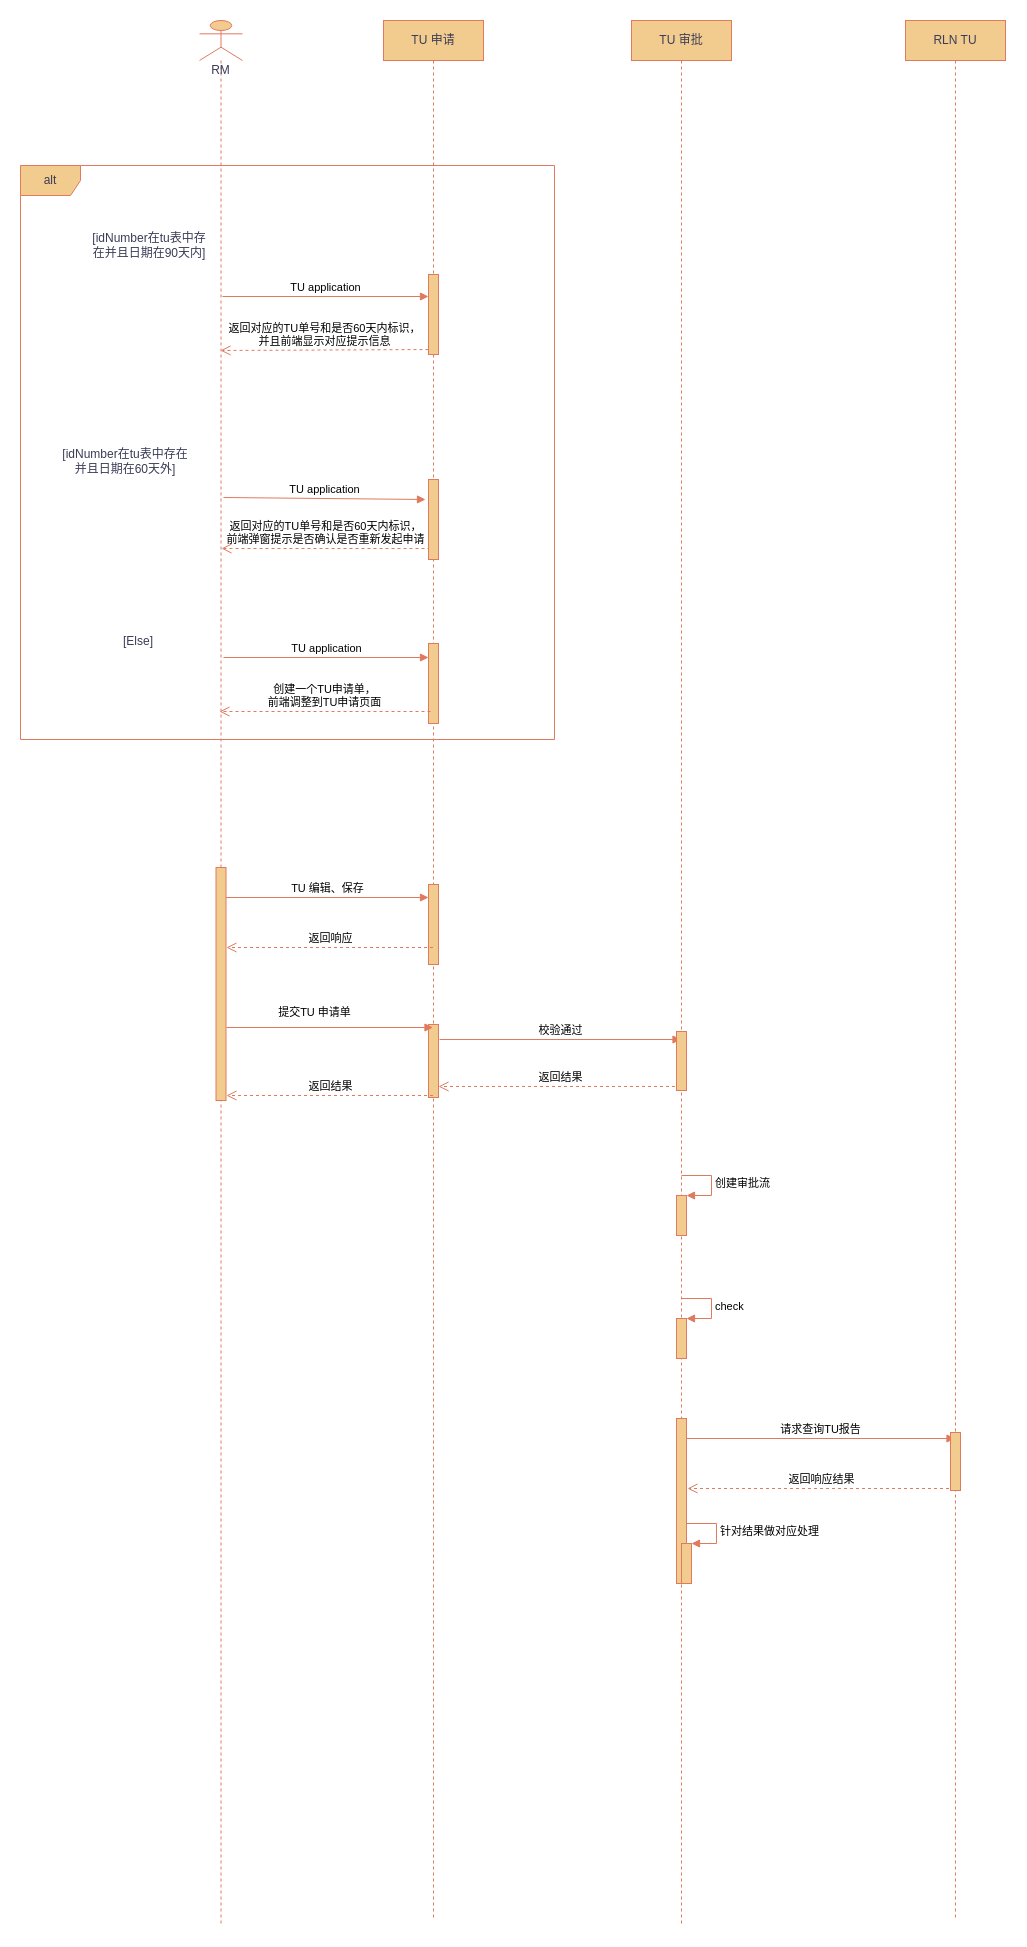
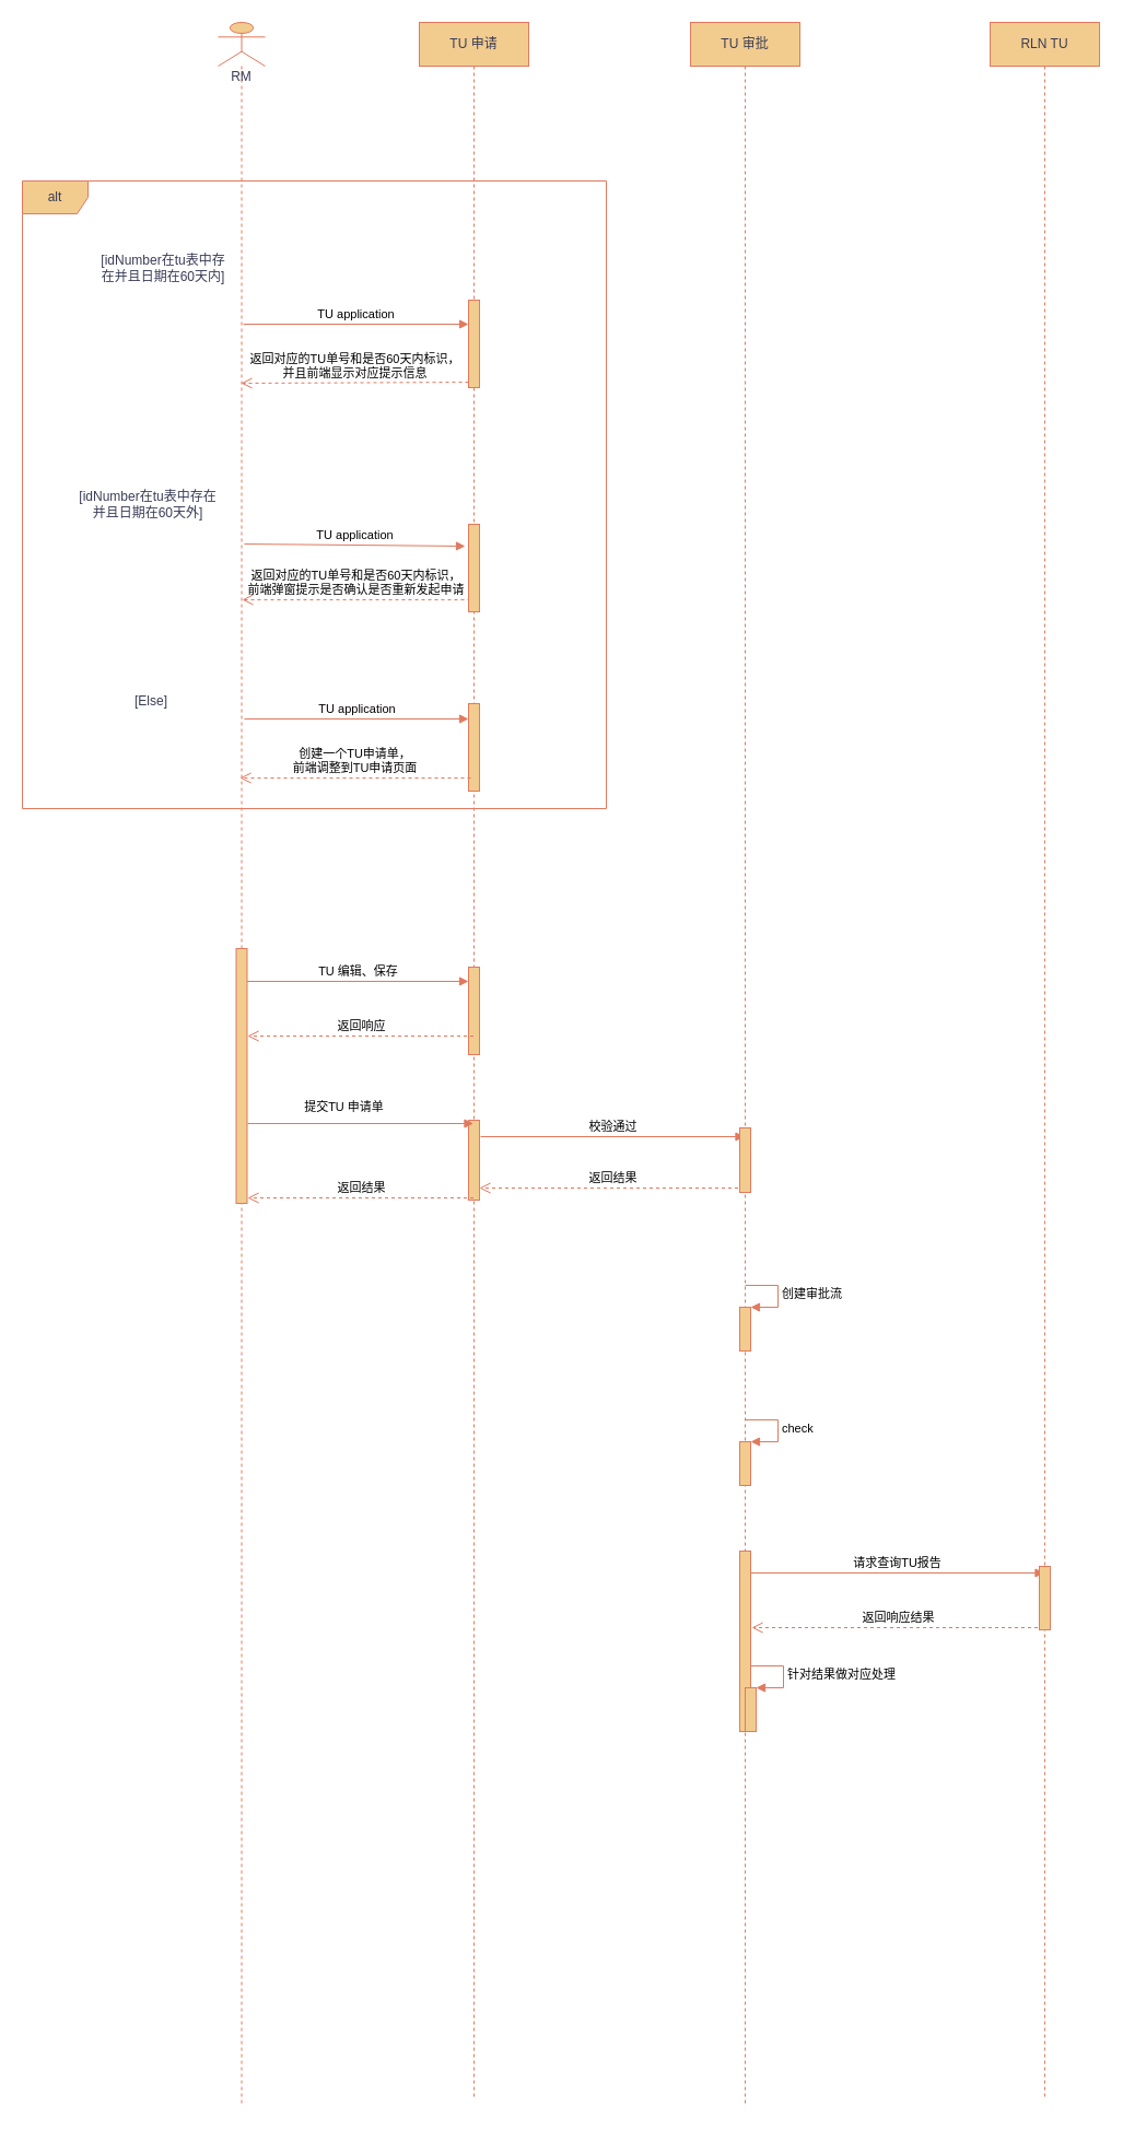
  <mxCell id="0" />
  <mxCell id="1" parent="0" />
  <mxCell id="2" value="TU 申请" style="shape=umlLifeline;perimeter=lifelinePerimeter;whiteSpace=wrap;html=1;container=1;collapsible=0;recursiveResize=0;outlineConnect=0;labelBackgroundColor=none;fillColor=#F2CC8F;strokeColor=#E07A5F;fontColor=#393C56;" vertex="1" parent="1"><mxGeometry x="383" y="20" width="100" height="1899" as="geometry" /></mxCell>
  <mxCell id="3" value="" style="html=1;points=[];perimeter=orthogonalPerimeter;labelBackgroundColor=none;fillColor=#F2CC8F;strokeColor=#E07A5F;fontColor=#393C56;" vertex="1" parent="2"><mxGeometry x="45" y="1004" width="10" height="73" as="geometry" /></mxCell>
  <mxCell id="4" value="校验通过" style="html=1;verticalAlign=bottom;endArrow=block;rounded=0;labelBackgroundColor=none;fontColor=default;strokeColor=#E07A5F;" edge="1" parent="2" target="7"><mxGeometry x="0.002" width="80" relative="1" as="geometry"><mxPoint x="56" y="1019" as="sourcePoint" /><mxPoint x="136" y="1019" as="targetPoint" /><mxPoint as="offset" /></mxGeometry></mxCell>
  <mxCell id="5" value="返回结果" style="html=1;verticalAlign=bottom;endArrow=open;dashed=1;endSize=8;rounded=0;labelBackgroundColor=none;fontColor=default;strokeColor=#E07A5F;" edge="1" parent="2" source="7"><mxGeometry relative="1" as="geometry"><mxPoint x="135" y="1066" as="sourcePoint" /><mxPoint x="55" y="1066" as="targetPoint" /></mxGeometry></mxCell>
  <mxCell id="6" value="" style="html=1;points=[];perimeter=orthogonalPerimeter;labelBackgroundColor=none;fillColor=#F2CC8F;strokeColor=#E07A5F;fontColor=#393C56;" vertex="1" parent="2"><mxGeometry x="45" y="864" width="10" height="80" as="geometry" /></mxCell>
  <mxCell id="7" value="TU 审批" style="shape=umlLifeline;perimeter=lifelinePerimeter;whiteSpace=wrap;html=1;container=1;collapsible=0;recursiveResize=0;outlineConnect=0;labelBackgroundColor=none;fillColor=#F2CC8F;strokeColor=#E07A5F;fontColor=#393C56;" vertex="1" parent="1"><mxGeometry x="631" y="20" width="100" height="1903" as="geometry" /></mxCell>
  <mxCell id="8" value="" style="html=1;points=[];perimeter=orthogonalPerimeter;labelBackgroundColor=none;fillColor=#F2CC8F;strokeColor=#E07A5F;fontColor=#393C56;" vertex="1" parent="7"><mxGeometry x="45" y="1011" width="10" height="59" as="geometry" /></mxCell>
  <mxCell id="9" value="" style="html=1;points=[];perimeter=orthogonalPerimeter;labelBackgroundColor=none;fillColor=#F2CC8F;strokeColor=#E07A5F;fontColor=#393C56;" vertex="1" parent="7"><mxGeometry x="45" y="1175" width="10" height="40" as="geometry" /></mxCell>
  <mxCell id="10" value="创建审批流" style="edgeStyle=orthogonalEdgeStyle;html=1;align=left;spacingLeft=2;endArrow=block;rounded=0;entryX=1;entryY=0;labelBackgroundColor=none;fontColor=default;strokeColor=#E07A5F;" edge="1" target="9" parent="7"><mxGeometry relative="1" as="geometry"><mxPoint x="50" y="1155" as="sourcePoint" /><Array as="points"><mxPoint x="80" y="1155" /></Array></mxGeometry></mxCell>
  <mxCell id="11" value="" style="html=1;points=[];perimeter=orthogonalPerimeter;labelBackgroundColor=none;fillColor=#F2CC8F;strokeColor=#E07A5F;fontColor=#393C56;" vertex="1" parent="7"><mxGeometry x="45" y="1298" width="10" height="40" as="geometry" /></mxCell>
  <mxCell id="12" value="check&amp;nbsp;" style="edgeStyle=orthogonalEdgeStyle;html=1;align=left;spacingLeft=2;endArrow=block;rounded=0;entryX=1;entryY=0;labelBackgroundColor=none;fontColor=default;strokeColor=#E07A5F;" edge="1" target="11" parent="7"><mxGeometry relative="1" as="geometry"><mxPoint x="50" y="1278" as="sourcePoint" /><Array as="points"><mxPoint x="80" y="1278" /></Array></mxGeometry></mxCell>
  <mxCell id="13" value="" style="html=1;points=[];perimeter=orthogonalPerimeter;labelBackgroundColor=none;fillColor=#F2CC8F;strokeColor=#E07A5F;fontColor=#393C56;" vertex="1" parent="7"><mxGeometry x="45" y="1398" width="10" height="165" as="geometry" /></mxCell>
  <mxCell id="14" value="请求查询TU报告" style="html=1;verticalAlign=bottom;endArrow=block;rounded=0;labelBackgroundColor=none;fontColor=default;strokeColor=#E07A5F;" edge="1" parent="7" target="18"><mxGeometry width="80" relative="1" as="geometry"><mxPoint x="55" y="1418" as="sourcePoint" /><mxPoint x="135" y="1418" as="targetPoint" /></mxGeometry></mxCell>
  <mxCell id="15" value="返回响应结果" style="html=1;verticalAlign=bottom;endArrow=open;dashed=1;endSize=8;rounded=0;labelBackgroundColor=none;fontColor=default;strokeColor=#E07A5F;" edge="1" parent="7" source="18"><mxGeometry relative="1" as="geometry"><mxPoint x="136" y="1468" as="sourcePoint" /><mxPoint x="56" y="1468" as="targetPoint" /></mxGeometry></mxCell>
  <mxCell id="16" value="" style="html=1;points=[];perimeter=orthogonalPerimeter;labelBackgroundColor=none;fillColor=#F2CC8F;strokeColor=#E07A5F;fontColor=#393C56;" vertex="1" parent="7"><mxGeometry x="50" y="1523" width="10" height="40" as="geometry" /></mxCell>
  <mxCell id="17" value="针对结果做对应处理" style="edgeStyle=orthogonalEdgeStyle;html=1;align=left;spacingLeft=2;endArrow=block;rounded=0;entryX=1;entryY=0;labelBackgroundColor=none;fontColor=default;strokeColor=#E07A5F;" edge="1" target="16" parent="7"><mxGeometry relative="1" as="geometry"><mxPoint x="55" y="1503" as="sourcePoint" /><Array as="points"><mxPoint x="85" y="1503" /></Array></mxGeometry></mxCell>
  <mxCell id="18" value="RLN TU" style="shape=umlLifeline;perimeter=lifelinePerimeter;whiteSpace=wrap;html=1;container=1;collapsible=0;recursiveResize=0;outlineConnect=0;labelBackgroundColor=none;fillColor=#F2CC8F;strokeColor=#E07A5F;fontColor=#393C56;" vertex="1" parent="1"><mxGeometry x="905" y="20" width="100" height="1898" as="geometry" /></mxCell>
  <mxCell id="19" value="" style="html=1;points=[];perimeter=orthogonalPerimeter;labelBackgroundColor=none;fillColor=#F2CC8F;strokeColor=#E07A5F;fontColor=#393C56;" vertex="1" parent="18"><mxGeometry x="45" y="1412" width="10" height="58" as="geometry" /></mxCell>
  <mxCell id="20" value="alt" style="shape=umlFrame;whiteSpace=wrap;html=1;labelBackgroundColor=none;fillColor=#F2CC8F;strokeColor=#E07A5F;fontColor=#393C56;" vertex="1" parent="1"><mxGeometry x="20" y="165" width="534" height="574" as="geometry" /></mxCell>
  <mxCell id="21" value="RM" style="shape=umlLifeline;participant=umlActor;perimeter=lifelinePerimeter;whiteSpace=wrap;html=1;container=1;collapsible=0;recursiveResize=0;verticalAlign=top;spacingTop=36;outlineConnect=0;labelBackgroundColor=none;fillColor=#F2CC8F;strokeColor=#E07A5F;fontColor=#393C56;" vertex="1" parent="1"><mxGeometry x="199" y="20" width="43" height="1905" as="geometry" /></mxCell>
  <mxCell id="22" value="TU application" style="html=1;verticalAlign=bottom;endArrow=block;rounded=0;labelBackgroundColor=none;fontColor=default;strokeColor=#E07A5F;" edge="1" parent="21" target="32"><mxGeometry width="80" relative="1" as="geometry"><mxPoint x="23" y="276" as="sourcePoint" /><mxPoint x="103" y="276" as="targetPoint" /></mxGeometry></mxCell>
  <mxCell id="23" value="返回对应的TU单号和是否60天内标识，&lt;br&gt;并且前端显示对应提示信息" style="html=1;verticalAlign=bottom;endArrow=open;dashed=1;endSize=8;rounded=0;exitX=0.2;exitY=0.938;exitDx=0;exitDy=0;exitPerimeter=0;labelBackgroundColor=none;fontColor=default;strokeColor=#E07A5F;" edge="1" parent="21"><mxGeometry relative="1" as="geometry"><mxPoint x="229" y="329.04" as="sourcePoint" /><mxPoint x="21" y="330" as="targetPoint" /></mxGeometry></mxCell>
  <mxCell id="24" value="TU application" style="html=1;verticalAlign=bottom;endArrow=block;rounded=0;entryX=-0.3;entryY=0.25;entryDx=0;entryDy=0;entryPerimeter=0;labelBackgroundColor=none;fontColor=default;strokeColor=#E07A5F;" edge="1" parent="21" target="34"><mxGeometry width="80" relative="1" as="geometry"><mxPoint x="24" y="477" as="sourcePoint" /><mxPoint x="104" y="477" as="targetPoint" /></mxGeometry></mxCell>
  <mxCell id="25" value="返回对应的TU单号和是否60天内标识，&lt;br&gt;前端弹窗提示是否确认是否重新发起申请" style="html=1;verticalAlign=bottom;endArrow=open;dashed=1;endSize=8;rounded=0;exitX=0.2;exitY=0.863;exitDx=0;exitDy=0;exitPerimeter=0;labelBackgroundColor=none;fontColor=default;strokeColor=#E07A5F;" edge="1" parent="21" source="34"><mxGeometry relative="1" as="geometry"><mxPoint x="102" y="528" as="sourcePoint" /><mxPoint x="22" y="528" as="targetPoint" /></mxGeometry></mxCell>
  <mxCell id="26" value="TU application" style="html=1;verticalAlign=bottom;endArrow=block;rounded=0;labelBackgroundColor=none;fontColor=default;strokeColor=#E07A5F;" edge="1" parent="21" target="35"><mxGeometry width="80" relative="1" as="geometry"><mxPoint x="24" y="637" as="sourcePoint" /><mxPoint x="104" y="637" as="targetPoint" /></mxGeometry></mxCell>
  <mxCell id="27" value="" style="html=1;points=[];perimeter=orthogonalPerimeter;labelBackgroundColor=none;fillColor=#F2CC8F;strokeColor=#E07A5F;fontColor=#393C56;" vertex="1" parent="21"><mxGeometry x="16.5" y="847" width="10" height="233" as="geometry" /></mxCell>
  <mxCell id="28" value="返回响应" style="html=1;verticalAlign=bottom;endArrow=open;dashed=1;endSize=8;rounded=0;labelBackgroundColor=none;fontColor=default;strokeColor=#E07A5F;" edge="1" parent="21" source="2"><mxGeometry relative="1" as="geometry"><mxPoint x="107" y="927" as="sourcePoint" /><mxPoint x="27" y="927" as="targetPoint" /></mxGeometry></mxCell>
  <mxCell id="29" value="提交TU 申请单" style="html=1;verticalAlign=bottom;endArrow=block;rounded=0;labelBackgroundColor=none;fontColor=default;strokeColor=#E07A5F;" edge="1" parent="21" target="2"><mxGeometry x="-0.148" y="6" width="80" relative="1" as="geometry"><mxPoint x="27" y="1007" as="sourcePoint" /><mxPoint x="107" y="1007" as="targetPoint" /><mxPoint as="offset" /></mxGeometry></mxCell>
  <mxCell id="30" value="返回结果" style="html=1;verticalAlign=bottom;endArrow=open;dashed=1;endSize=8;rounded=0;labelBackgroundColor=none;fontColor=default;strokeColor=#E07A5F;" edge="1" parent="21" source="2"><mxGeometry relative="1" as="geometry"><mxPoint x="107" y="1075" as="sourcePoint" /><mxPoint x="27" y="1075" as="targetPoint" /></mxGeometry></mxCell>
- <mxCell id="31" value="[idNumber在tu表中存在并且日期在90天内]" style="text;html=1;strokeColor=none;fillColor=none;align=center;verticalAlign=middle;whiteSpace=wrap;rounded=0;labelBackgroundColor=none;fontColor=#393C56;" vertex="1" parent="1"><mxGeometry x="86" y="228" width="126" height="34" as="geometry" /></mxCell>
+ <mxCell id="31" value="[idNumber在tu表中存在并且日期在60天内]" style="text;html=1;strokeColor=none;fillColor=none;align=center;verticalAlign=middle;whiteSpace=wrap;rounded=0;labelBackgroundColor=none;fontColor=#393C56;" vertex="1" parent="1"><mxGeometry x="86" y="228" width="126" height="34" as="geometry" /></mxCell>
  <mxCell id="32" value="" style="html=1;points=[];perimeter=orthogonalPerimeter;labelBackgroundColor=none;fillColor=#F2CC8F;strokeColor=#E07A5F;fontColor=#393C56;" vertex="1" parent="1"><mxGeometry x="428" y="274" width="10" height="80" as="geometry" /></mxCell>
- <mxCell id="33" value="[idNumber在tu表中存在并且日期在60天外]" style="text;html=1;strokeColor=none;fillColor=none;align=center;verticalAlign=middle;whiteSpace=wrap;rounded=0;labelBackgroundColor=none;fontColor=#393C56;" vertex="1" parent="1"><mxGeometry x="61" y="443" width="128" height="36" as="geometry" /></mxCell>
+ <mxCell id="33" value="[idNumber在tu表中存在并且日期在60天外]" style="text;html=1;strokeColor=none;fillColor=none;align=center;verticalAlign=middle;whiteSpace=wrap;rounded=0;labelBackgroundColor=none;fontColor=#393C56;" vertex="1" parent="1"><mxGeometry x="71" y="443" width="128" height="36" as="geometry" /></mxCell>
  <mxCell id="34" value="" style="html=1;points=[];perimeter=orthogonalPerimeter;labelBackgroundColor=none;fillColor=#F2CC8F;strokeColor=#E07A5F;fontColor=#393C56;" vertex="1" parent="1"><mxGeometry x="428" y="479" width="10" height="80" as="geometry" /></mxCell>
  <mxCell id="35" value="" style="html=1;points=[];perimeter=orthogonalPerimeter;labelBackgroundColor=none;fillColor=#F2CC8F;strokeColor=#E07A5F;fontColor=#393C56;" vertex="1" parent="1"><mxGeometry x="428" y="643" width="10" height="80" as="geometry" /></mxCell>
  <mxCell id="36" value="[Else]" style="text;html=1;strokeColor=none;fillColor=none;align=center;verticalAlign=middle;whiteSpace=wrap;rounded=0;labelBackgroundColor=none;fontColor=#393C56;" vertex="1" parent="1"><mxGeometry x="74" y="623" width="128" height="36" as="geometry" /></mxCell>
  <mxCell id="37" value="创建一个TU申请单，&lt;br&gt;前端调整到TU申请页面" style="html=1;verticalAlign=bottom;endArrow=open;dashed=1;endSize=8;rounded=0;exitX=0.2;exitY=0.85;exitDx=0;exitDy=0;exitPerimeter=0;labelBackgroundColor=none;fontColor=default;strokeColor=#E07A5F;" edge="1" parent="1" source="35"><mxGeometry relative="1" as="geometry"><mxPoint x="299" y="711" as="sourcePoint" /><mxPoint x="219" y="711" as="targetPoint" /></mxGeometry></mxCell>
  <mxCell id="38" value="TU 编辑、保存" style="html=1;verticalAlign=bottom;endArrow=block;rounded=0;labelBackgroundColor=none;fontColor=default;strokeColor=#E07A5F;" edge="1" parent="1" target="6"><mxGeometry width="80" relative="1" as="geometry"><mxPoint x="225.5" y="897" as="sourcePoint" /><mxPoint x="433" y="897" as="targetPoint" /></mxGeometry></mxCell>
